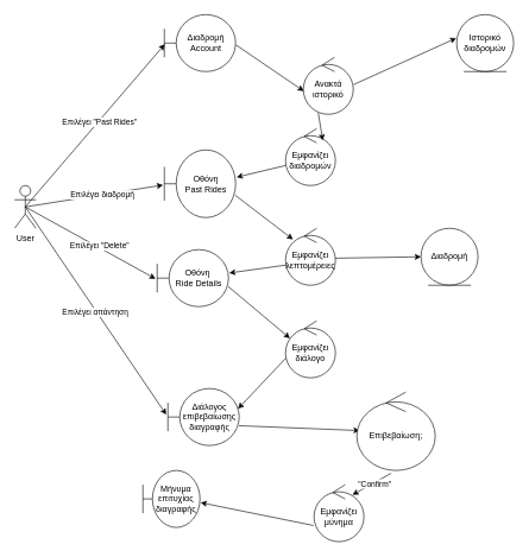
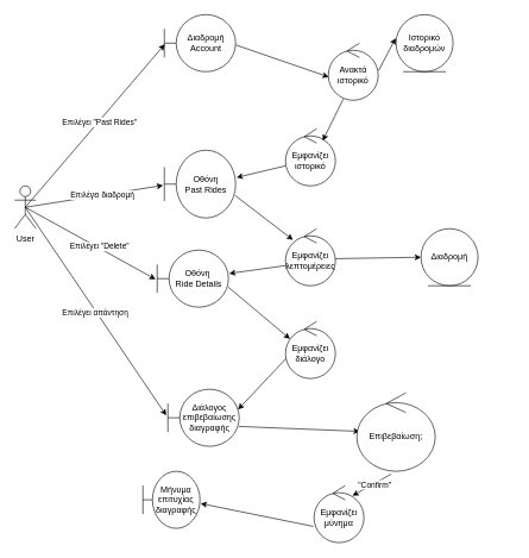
  <mxCell id="0" />
  <mxCell id="1" parent="0" />
  <mxCell id="2" value="Οθόνη&lt;br&gt;Past Rides" style="shape=umlBoundary;whiteSpace=wrap;html=1;" vertex="1" parent="1"><mxGeometry x="230" y="210" width="100" height="95" as="geometry" /></mxCell>
- <mxCell id="3" value="&lt;div&gt;Ανακτά&lt;br&gt;ιστορικό&lt;/div&gt;" style="ellipse;shape=umlControl;whiteSpace=wrap;html=1;" vertex="1" parent="1"><mxGeometry x="425" y="80" width="70" height="80" as="geometry" /></mxCell>
+ <mxCell id="3" value="&lt;div&gt;Ανακτά&lt;br&gt;ιστορικό&lt;/div&gt;" style="ellipse;shape=umlControl;whiteSpace=wrap;html=1;" vertex="1" parent="1"><mxGeometry x="460" y="60" width="70" height="80" as="geometry" /></mxCell>
  <mxCell id="4" value="" style="endArrow=classic;html=1;rounded=0;exitX=1.006;exitY=0.533;exitDx=0;exitDy=0;exitPerimeter=0;entryX=0.009;entryY=0.593;entryDx=0;entryDy=0;entryPerimeter=0;" edge="1" parent="1" source="7" target="3"><mxGeometry width="50" height="50" relative="1" as="geometry"><mxPoint x="400" y="-40" as="sourcePoint" /><mxPoint x="450" y="-90" as="targetPoint" /></mxGeometry></mxCell>
- <mxCell id="5" value="Ιστορικό&lt;br&gt;διαδρομών" style="ellipse;shape=umlEntity;whiteSpace=wrap;html=1;" vertex="1" parent="1"><mxGeometry x="640" y="20" width="80" height="80" as="geometry" /></mxCell>
+ <mxCell id="5" value="Ιστορικό&lt;br&gt;διαδρομών" style="ellipse;shape=umlEntity;whiteSpace=wrap;html=1;" vertex="1" parent="1"><mxGeometry x="555" y="20" width="80" height="80" as="geometry" /></mxCell>
  <mxCell id="6" value="" style="endArrow=classic;html=1;rounded=0;exitX=1.009;exitY=0.478;exitDx=0;exitDy=0;exitPerimeter=0;entryX=-0.007;entryY=0.413;entryDx=0;entryDy=0;entryPerimeter=0;" edge="1" parent="1" source="3" target="5"><mxGeometry width="50" height="50" relative="1" as="geometry"><mxPoint x="610" y="130" as="sourcePoint" /><mxPoint x="660" y="80" as="targetPoint" /></mxGeometry></mxCell>
  <mxCell id="7" value="Διαδρομή&lt;br&gt;Account" style="shape=umlBoundary;whiteSpace=wrap;html=1;" vertex="1" parent="1"><mxGeometry x="230" y="20" width="100" height="80" as="geometry" /></mxCell>
- <mxCell id="8" value="Εμφανίζει διαδρομών" style="ellipse;shape=umlControl;whiteSpace=wrap;html=1;" vertex="1" parent="1"><mxGeometry x="400" y="180" width="70" height="80" as="geometry" /></mxCell>
+ <mxCell id="8" value="Εμφανίζει ιστορικό" style="ellipse;shape=umlControl;whiteSpace=wrap;html=1;" vertex="1" parent="1"><mxGeometry x="400" y="180" width="70" height="80" as="geometry" /></mxCell>
  <mxCell id="9" value="" style="endArrow=classic;html=1;rounded=0;exitX=0.3;exitY=0.978;exitDx=0;exitDy=0;exitPerimeter=0;entryX=0.746;entryY=0.208;entryDx=0;entryDy=0;entryPerimeter=0;" edge="1" parent="1" source="3" target="8"><mxGeometry width="50" height="50" relative="1" as="geometry"><mxPoint x="350" y="130" as="sourcePoint" /><mxPoint x="400" y="80" as="targetPoint" /></mxGeometry></mxCell>
  <mxCell id="10" value="" style="endArrow=classic;html=1;rounded=0;exitX=0.003;exitY=0.648;exitDx=0;exitDy=0;exitPerimeter=0;entryX=1.014;entryY=0.403;entryDx=0;entryDy=0;entryPerimeter=0;" edge="1" parent="1" source="8" target="2"><mxGeometry width="50" height="50" relative="1" as="geometry"><mxPoint x="350" y="130" as="sourcePoint" /><mxPoint x="400" y="80" as="targetPoint" /></mxGeometry></mxCell>
  <mxCell id="11" value="" style="endArrow=classic;html=1;rounded=0;exitX=0.5;exitY=0.5;exitDx=0;exitDy=0;exitPerimeter=0;entryX=0.006;entryY=0.52;entryDx=0;entryDy=0;entryPerimeter=0;" edge="1" parent="1" source="19" target="7"><mxGeometry width="50" height="50" relative="1" as="geometry"><mxPoint x="170" y="-90" as="sourcePoint" /><mxPoint x="220" y="-140" as="targetPoint" /></mxGeometry></mxCell>
  <mxCell id="12" value="Επιλέγει &quot;Past Rides&quot;" style="edgeLabel;html=1;align=center;verticalAlign=middle;resizable=0;points=[];" connectable="0" vertex="1" parent="11"><mxGeometry x="0.048" y="-1" relative="1" as="geometry"><mxPoint as="offset" /></mxGeometry></mxCell>
  <mxCell id="13" value="" style="endArrow=classic;html=1;rounded=0;exitX=0.5;exitY=0.5;exitDx=0;exitDy=0;exitPerimeter=0;entryX=-0.018;entryY=0.519;entryDx=0;entryDy=0;entryPerimeter=0;" edge="1" parent="1" source="19" target="2"><mxGeometry width="50" height="50" relative="1" as="geometry"><mxPoint x="320" y="120" as="sourcePoint" /><mxPoint x="370" y="70" as="targetPoint" /></mxGeometry></mxCell>
  <mxCell id="14" value="Επιλέγει διαδρομή" style="edgeLabel;html=1;align=center;verticalAlign=middle;resizable=0;points=[];" connectable="0" vertex="1" parent="13"><mxGeometry x="0.119" relative="1" as="geometry"><mxPoint as="offset" /></mxGeometry></mxCell>
  <mxCell id="15" value="&lt;div&gt;Οθόνη&amp;nbsp;&lt;/div&gt;&lt;div&gt;Ride Details&lt;/div&gt;" style="shape=umlBoundary;whiteSpace=wrap;html=1;" vertex="1" parent="1"><mxGeometry x="220" y="350" width="100" height="80" as="geometry" /></mxCell>
  <mxCell id="16" value="Εμφανίζει&lt;br&gt;λεπτομέρειες" style="ellipse;shape=umlControl;whiteSpace=wrap;html=1;" vertex="1" parent="1"><mxGeometry x="400" y="320" width="70" height="80" as="geometry" /></mxCell>
  <mxCell id="17" value="" style="endArrow=classic;html=1;rounded=0;exitX=0.992;exitY=0.667;exitDx=0;exitDy=0;exitPerimeter=0;entryX=0.149;entryY=0.196;entryDx=0;entryDy=0;entryPerimeter=0;" edge="1" parent="1" source="2" target="16"><mxGeometry width="50" height="50" relative="1" as="geometry"><mxPoint x="340" y="330" as="sourcePoint" /><mxPoint x="390" y="280" as="targetPoint" /></mxGeometry></mxCell>
  <mxCell id="18" value="" style="endArrow=classic;html=1;rounded=0;exitX=0.014;exitY=0.645;exitDx=0;exitDy=0;exitPerimeter=0;entryX=1.01;entryY=0.41;entryDx=0;entryDy=0;entryPerimeter=0;" edge="1" parent="1" source="16" target="15"><mxGeometry width="50" height="50" relative="1" as="geometry"><mxPoint x="340" y="330" as="sourcePoint" /><mxPoint x="390" y="280" as="targetPoint" /></mxGeometry></mxCell>
  <mxCell id="19" value="User" style="shape=umlActor;verticalLabelPosition=bottom;verticalAlign=top;html=1;" vertex="1" parent="1"><mxGeometry x="20" y="260" width="30" height="60" as="geometry" /></mxCell>
  <mxCell id="20" value="&lt;div&gt;Διάλογος &lt;br&gt;&lt;/div&gt;&lt;div&gt;επιβεβαίωσης&lt;/div&gt;&lt;div&gt;διαγραφής&lt;/div&gt;" style="shape=umlBoundary;whiteSpace=wrap;html=1;" vertex="1" parent="1"><mxGeometry x="235" y="545" width="100" height="80" as="geometry" /></mxCell>
  <mxCell id="21" value="" style="endArrow=classic;html=1;rounded=0;exitX=0.5;exitY=0.5;exitDx=0;exitDy=0;exitPerimeter=0;entryX=-0.023;entryY=0.511;entryDx=0;entryDy=0;entryPerimeter=0;" edge="1" parent="1" source="19" target="15"><mxGeometry width="50" height="50" relative="1" as="geometry"><mxPoint x="400" y="420" as="sourcePoint" /><mxPoint x="450" y="370" as="targetPoint" /></mxGeometry></mxCell>
  <mxCell id="22" value="Επιλέγει &quot;Delete&quot;" style="edgeLabel;html=1;align=center;verticalAlign=middle;resizable=0;points=[];" connectable="0" vertex="1" parent="21"><mxGeometry x="0.125" y="2" relative="1" as="geometry"><mxPoint as="offset" /></mxGeometry></mxCell>
  <mxCell id="23" value="" style="endArrow=classic;html=1;rounded=0;exitX=0.997;exitY=0.648;exitDx=0;exitDy=0;exitPerimeter=0;entryX=0.088;entryY=0.305;entryDx=0;entryDy=0;entryPerimeter=0;" edge="1" parent="1" source="15" target="24"><mxGeometry width="50" height="50" relative="1" as="geometry"><mxPoint x="400" y="440" as="sourcePoint" /><mxPoint x="430" y="480" as="targetPoint" /></mxGeometry></mxCell>
  <mxCell id="24" value="&lt;div&gt;Εμφανίζει&lt;/div&gt;&lt;div&gt;διάλογο&lt;/div&gt;" style="ellipse;shape=umlControl;whiteSpace=wrap;html=1;" vertex="1" parent="1"><mxGeometry x="400" y="450" width="70" height="80" as="geometry" /></mxCell>
  <mxCell id="25" value="" style="endArrow=classic;html=1;rounded=0;exitX=0.009;exitY=0.652;exitDx=0;exitDy=0;exitPerimeter=0;entryX=0.984;entryY=0.354;entryDx=0;entryDy=0;entryPerimeter=0;" edge="1" parent="1" source="24" target="20"><mxGeometry width="50" height="50" relative="1" as="geometry"><mxPoint x="400" y="460" as="sourcePoint" /><mxPoint x="450" y="410" as="targetPoint" /></mxGeometry></mxCell>
  <mxCell id="26" value="" style="endArrow=classic;html=1;rounded=0;exitX=0.5;exitY=0.5;exitDx=0;exitDy=0;exitPerimeter=0;entryX=-0.023;entryY=0.458;entryDx=0;entryDy=0;entryPerimeter=0;" edge="1" parent="1" source="19" target="20"><mxGeometry width="50" height="50" relative="1" as="geometry"><mxPoint x="360" y="440" as="sourcePoint" /><mxPoint x="410" y="390" as="targetPoint" /></mxGeometry></mxCell>
  <mxCell id="27" value="Επιλέγει απάντηση" style="edgeLabel;html=1;align=center;verticalAlign=middle;resizable=0;points=[];" connectable="0" vertex="1" parent="26"><mxGeometry x="0.007" y="-2" relative="1" as="geometry"><mxPoint as="offset" /></mxGeometry></mxCell>
  <mxCell id="28" value="" style="endArrow=classic;html=1;rounded=0;exitX=0.997;exitY=0.652;exitDx=0;exitDy=0;exitPerimeter=0;entryX=0.037;entryY=0.491;entryDx=0;entryDy=0;entryPerimeter=0;" edge="1" parent="1" source="20" target="29"><mxGeometry width="50" height="50" relative="1" as="geometry"><mxPoint x="360" y="510" as="sourcePoint" /><mxPoint x="410" y="610" as="targetPoint" /></mxGeometry></mxCell>
  <mxCell id="29" value="Επιβεβαίωση;" style="ellipse;shape=umlControl;whiteSpace=wrap;html=1;" vertex="1" parent="1"><mxGeometry x="500" y="550" width="110" height="110" as="geometry" /></mxCell>
  <mxCell id="30" value="" style="endArrow=classic;html=1;rounded=0;exitX=0.437;exitY=1.036;exitDx=0;exitDy=0;exitPerimeter=0;entryX=0.77;entryY=0.178;entryDx=0;entryDy=0;entryPerimeter=0;" edge="1" parent="1" source="29" target="32"><mxGeometry width="50" height="50" relative="1" as="geometry"><mxPoint x="540" y="620" as="sourcePoint" /><mxPoint x="590" y="570" as="targetPoint" /></mxGeometry></mxCell>
  <mxCell id="31" value="&quot;Confirm&quot;" style="edgeLabel;html=1;align=center;verticalAlign=middle;resizable=0;points=[];" connectable="0" vertex="1" parent="30"><mxGeometry x="-0.098" y="1" relative="1" as="geometry"><mxPoint as="offset" /></mxGeometry></mxCell>
  <mxCell id="32" value="Εμφανίζει&lt;br&gt;μύνημα" style="ellipse;shape=umlControl;whiteSpace=wrap;html=1;" vertex="1" parent="1"><mxGeometry x="440" y="680" width="70" height="80" as="geometry" /></mxCell>
  <mxCell id="33" value="Μήνυμα&lt;br&gt;επιτυχίας&lt;br&gt;διαγραφής" style="shape=umlBoundary;whiteSpace=wrap;html=1;" vertex="1" parent="1"><mxGeometry x="200" y="660" width="80" height="80" as="geometry" /></mxCell>
  <mxCell id="34" value="" style="endArrow=classic;html=1;rounded=0;exitX=-0.01;exitY=0.716;exitDx=0;exitDy=0;exitPerimeter=0;entryX=1.012;entryY=0.565;entryDx=0;entryDy=0;entryPerimeter=0;" edge="1" parent="1" source="32" target="33"><mxGeometry width="50" height="50" relative="1" as="geometry"><mxPoint x="360" y="470" as="sourcePoint" /><mxPoint x="410" y="420" as="targetPoint" /></mxGeometry></mxCell>
  <mxCell id="35" value="Διαδρομή" style="ellipse;shape=umlEntity;whiteSpace=wrap;html=1;" vertex="1" parent="1"><mxGeometry x="590" y="320" width="80" height="80" as="geometry" /></mxCell>
  <mxCell id="36" value="" style="endArrow=classic;html=1;exitX=1;exitY=0.525;exitDx=0;exitDy=0;exitPerimeter=0;entryX=0;entryY=0.5;entryDx=0;entryDy=0;" edge="1" parent="1" source="16" target="35"><mxGeometry width="50" height="50" relative="1" as="geometry"><mxPoint x="470" y="400" as="sourcePoint" /><mxPoint x="520" y="350" as="targetPoint" /></mxGeometry></mxCell>
